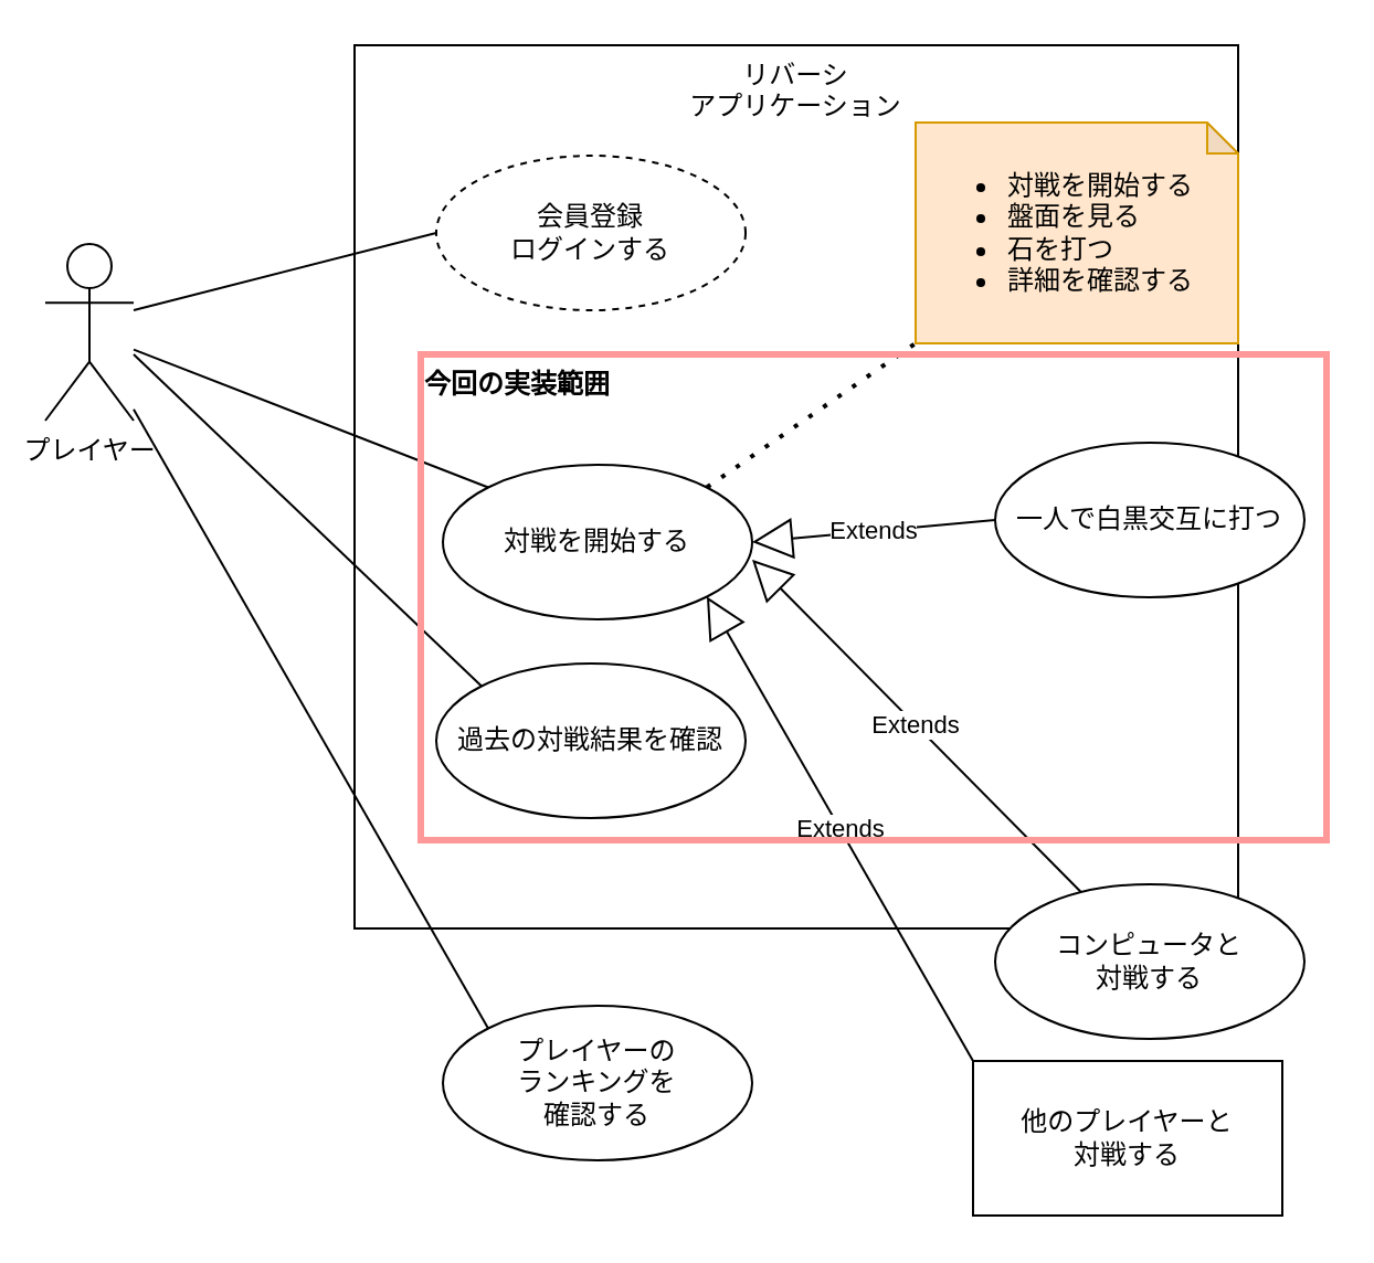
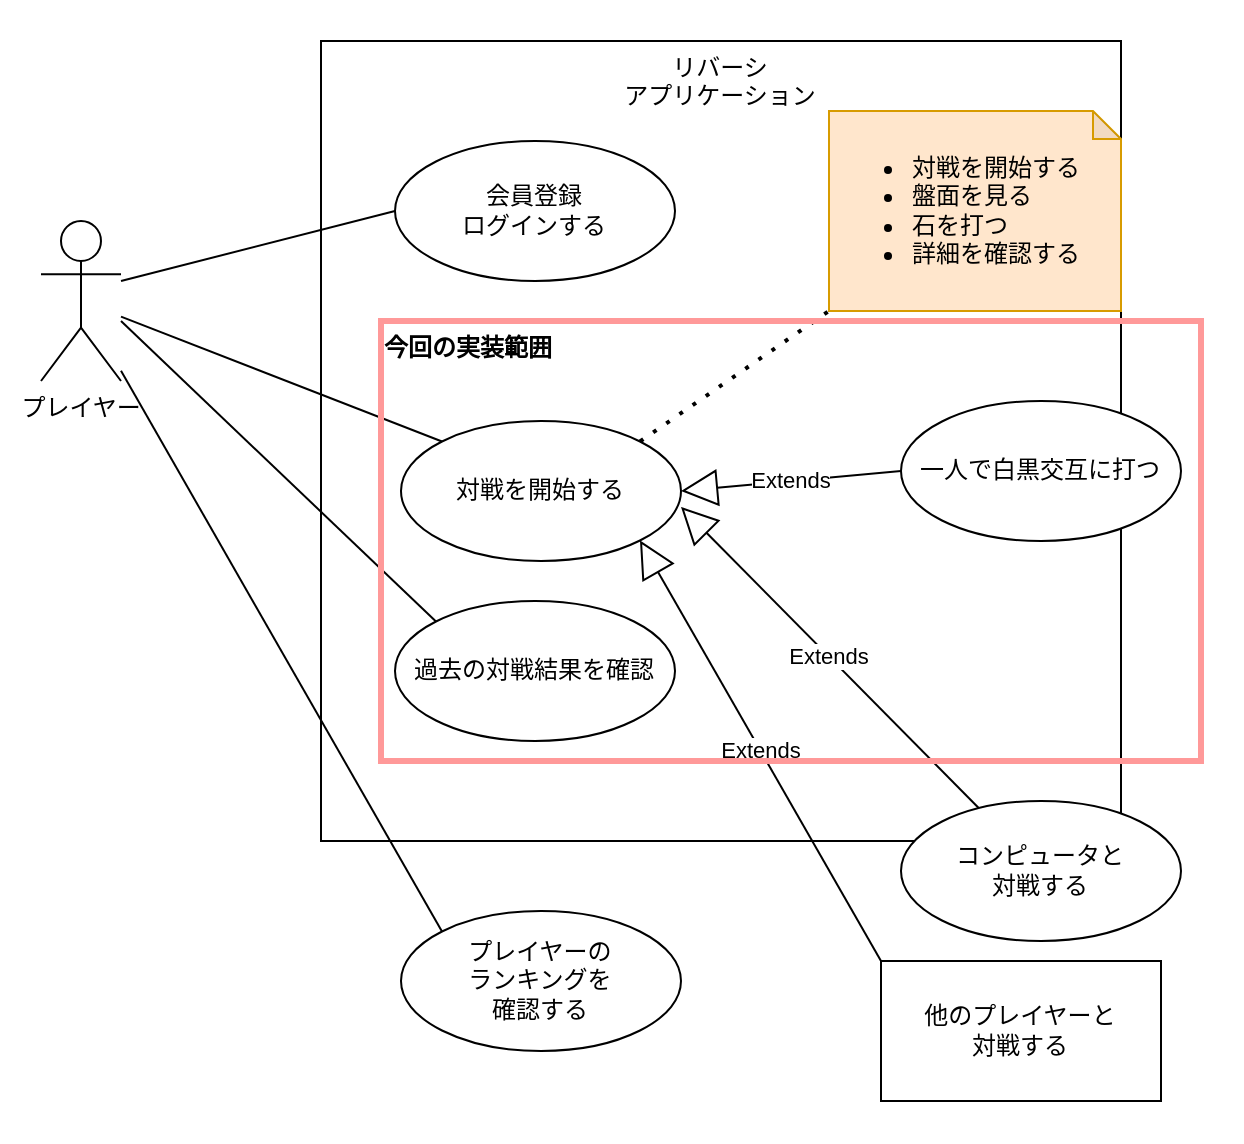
  <mxCell id="0" />
  <mxCell id="1" parent="0" />
  <mxCell id="2" value="リバーシ&lt;br&gt;&lt;div style=&quot;text-align: left;&quot;&gt;&lt;span style=&quot;&quot;&gt;アプリケーション&lt;/span&gt;&lt;/div&gt;" style="whiteSpace=wrap;html=1;aspect=fixed;verticalAlign=top;labelBackgroundColor=none;fillColor=none;" vertex="1" parent="1"><mxGeometry x="160" y="20" width="400" height="400" as="geometry" /></mxCell>
  <mxCell id="3" value="プレイヤー" style="shape=umlActor;verticalLabelPosition=bottom;verticalAlign=top;html=1;outlineConnect=0;labelBackgroundColor=none;fillColor=none;" vertex="1" parent="1"><mxGeometry x="20" y="110" width="40" height="80" as="geometry" /></mxCell>
  <mxCell id="4" value="対戦を開始する" style="ellipse;whiteSpace=wrap;html=1;labelBackgroundColor=none;fillColor=default;" vertex="1" parent="1"><mxGeometry x="200" y="210" width="140" height="70" as="geometry" /></mxCell>
  <mxCell id="5" value="" style="endArrow=none;html=1;entryX=0;entryY=0;entryDx=0;entryDy=0;" edge="1" parent="1" source="3" target="4"><mxGeometry relative="1" as="geometry"><mxPoint x="170" y="270" as="sourcePoint" /><mxPoint x="330" y="270" as="targetPoint" /></mxGeometry></mxCell>
  <mxCell id="6" value="&lt;ul&gt;&lt;li&gt;対戦を開始する&lt;/li&gt;&lt;li&gt;盤面を見る&lt;/li&gt;&lt;li&gt;石を打つ&lt;/li&gt;&lt;li&gt;詳細を確認する&lt;/li&gt;&lt;/ul&gt;" style="shape=note;whiteSpace=wrap;html=1;backgroundOutline=1;darkOpacity=0.05;labelBackgroundColor=none;fillColor=#ffe6cc;align=left;strokeColor=#d79b00;horizontal=1;size=14;" vertex="1" parent="1"><mxGeometry x="414" y="55" width="146" height="100" as="geometry" /></mxCell>
  <mxCell id="7" value="過去の対戦結果を確認" style="ellipse;whiteSpace=wrap;html=1;labelBackgroundColor=none;fillColor=default;" vertex="1" parent="1"><mxGeometry x="197" y="300" width="140" height="70" as="geometry" /></mxCell>
- <mxCell id="8" value="会員登録&lt;br&gt;ログインする" style="ellipse;whiteSpace=wrap;html=1;labelBackgroundColor=none;fillColor=default;dashed=1;" vertex="1" parent="1"><mxGeometry x="197" y="70" width="140" height="70" as="geometry" /></mxCell>
+ <mxCell id="8" value="会員登録&lt;br&gt;ログインする" style="ellipse;whiteSpace=wrap;html=1;labelBackgroundColor=none;fillColor=default;" vertex="1" parent="1"><mxGeometry x="197" y="70" width="140" height="70" as="geometry" /></mxCell>
  <mxCell id="9" value="一人で白黒交互に打つ" style="ellipse;whiteSpace=wrap;html=1;labelBackgroundColor=none;fillColor=default;" vertex="1" parent="1"><mxGeometry x="450" y="200" width="140" height="70" as="geometry" /></mxCell>
  <mxCell id="10" value="コンピュータと&lt;br&gt;対戦する" style="ellipse;whiteSpace=wrap;html=1;labelBackgroundColor=none;fillColor=default;" vertex="1" parent="1"><mxGeometry x="450" y="400" width="140" height="70" as="geometry" /></mxCell>
  <mxCell id="11" value="他のプレイヤーと&lt;br&gt;対戦する" style="whiteSpace=wrap;html=1;labelBackgroundColor=none;fillColor=default;rounded=0;" vertex="1" parent="1"><mxGeometry x="440" y="480" width="140" height="70" as="geometry" /></mxCell>
  <mxCell id="12" value="" style="endArrow=none;html=1;entryX=0;entryY=0;entryDx=0;entryDy=0;" edge="1" parent="1" target="7"><mxGeometry relative="1" as="geometry"><mxPoint x="60" y="160" as="sourcePoint" /><mxPoint x="230.503" y="230.251" as="targetPoint" /></mxGeometry></mxCell>
  <mxCell id="13" value="" style="endArrow=none;html=1;entryX=0;entryY=0.5;entryDx=0;entryDy=0;" edge="1" parent="1" target="8"><mxGeometry relative="1" as="geometry"><mxPoint x="60" y="140" as="sourcePoint" /><mxPoint x="230.503" y="230.251" as="targetPoint" /></mxGeometry></mxCell>
  <mxCell id="14" value="プレイヤーの&lt;br&gt;ランキングを&lt;br&gt;確認する" style="ellipse;whiteSpace=wrap;html=1;labelBackgroundColor=none;fillColor=default;" vertex="1" parent="1"><mxGeometry x="200" y="455" width="140" height="70" as="geometry" /></mxCell>
  <mxCell id="15" value="" style="endArrow=none;html=1;entryX=0;entryY=0;entryDx=0;entryDy=0;" edge="1" parent="1" source="3" target="14"><mxGeometry relative="1" as="geometry"><mxPoint x="70" y="180" as="sourcePoint" /><mxPoint x="227.503" y="320.251" as="targetPoint" /></mxGeometry></mxCell>
  <mxCell id="16" value="Extends" style="endArrow=block;endSize=16;endFill=0;html=1;fontColor=default;entryX=1;entryY=0.5;entryDx=0;entryDy=0;exitX=0;exitY=0.5;exitDx=0;exitDy=0;" edge="1" parent="1" source="9" target="4"><mxGeometry width="160" relative="1" as="geometry"><mxPoint x="170" y="170" as="sourcePoint" /><mxPoint x="330" y="170" as="targetPoint" /></mxGeometry></mxCell>
  <mxCell id="17" value="Extends" style="endArrow=block;endSize=16;endFill=0;html=1;fontColor=default;entryX=1;entryY=0.614;entryDx=0;entryDy=0;entryPerimeter=0;" edge="1" parent="1" source="10" target="4"><mxGeometry width="160" relative="1" as="geometry"><mxPoint x="460" y="245" as="sourcePoint" /><mxPoint x="350" y="255" as="targetPoint" /></mxGeometry></mxCell>
  <mxCell id="18" value="Extends" style="endArrow=block;endSize=16;endFill=0;html=1;fontColor=default;entryX=1;entryY=1;entryDx=0;entryDy=0;exitX=0;exitY=0;exitDx=0;exitDy=0;" edge="1" parent="1" source="11" target="4"><mxGeometry width="160" relative="1" as="geometry"><mxPoint x="443.494" y="302.433" as="sourcePoint" /><mxPoint x="350" y="262.98" as="targetPoint" /></mxGeometry></mxCell>
  <mxCell id="19" value="" style="endArrow=none;dashed=1;html=1;dashPattern=1 3;strokeWidth=2;fontColor=default;entryX=0;entryY=1;entryDx=0;entryDy=0;entryPerimeter=0;exitX=1;exitY=0;exitDx=0;exitDy=0;" edge="1" parent="1" source="4" target="6"><mxGeometry width="50" height="50" relative="1" as="geometry"><mxPoint x="230" y="190" as="sourcePoint" /><mxPoint x="280" y="140" as="targetPoint" /></mxGeometry></mxCell>
  <mxCell id="20" value="&lt;b&gt;今回の実装範囲&lt;/b&gt;" style="rounded=0;whiteSpace=wrap;html=1;labelBackgroundColor=none;fontColor=default;fillColor=none;strokeWidth=3;strokeColor=#FF9999;align=left;verticalAlign=top;" vertex="1" parent="1"><mxGeometry x="190" y="160" width="410" height="220" as="geometry" /></mxCell>
